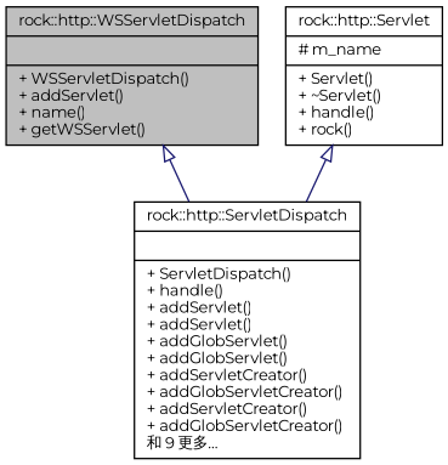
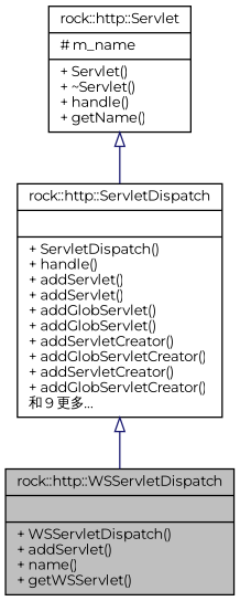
  digraph {
    fontname=Montserrat
    node [color=black fillcolor=white fontname=Montserrat fontsize=10 shape=record style=filled]
    edge [arrowtail=onormal color=midnightblue dir=back fontname=Montserrat fontsize=10 labelfontname=Helvetica labelfontsize=10 style=solid]
    n1 [fillcolor=grey75 fontcolor=black height=0.2 label="{rock::http::WSServletDispatch\n||+ WSServletDispatch()\l+ addServlet()\l+ name()\l+ getWSServlet()\l}" width=0.4]
    n2 [height=0.2 label="{rock::http::ServletDispatch\n||+ ServletDispatch()\l+ handle()\l+ addServlet()\l+ addServlet()\l+ addGlobServlet()\l+ addGlobServlet()\l+ addServletCreator()\l+ addGlobServletCreator()\l+ addServletCreator()\l+ addGlobServletCreator()\l和 9 更多...\l}" width=0.4]
-   n3 [height=0.2 label="{rock::http::Servlet\n|# m_name\l|+ Servlet()\l+ ~Servlet()\l+ handle()\l+ rock()\l}" width=0.4]
-   n1 -> n2
+   n3 [height=0.2 label="{rock::http::Servlet\n|# m_name\l|+ Servlet()\l+ ~Servlet()\l+ handle()\l+ getName()\l}" width=0.4]
+   n2 -> n1
    n3 -> n2
  }
